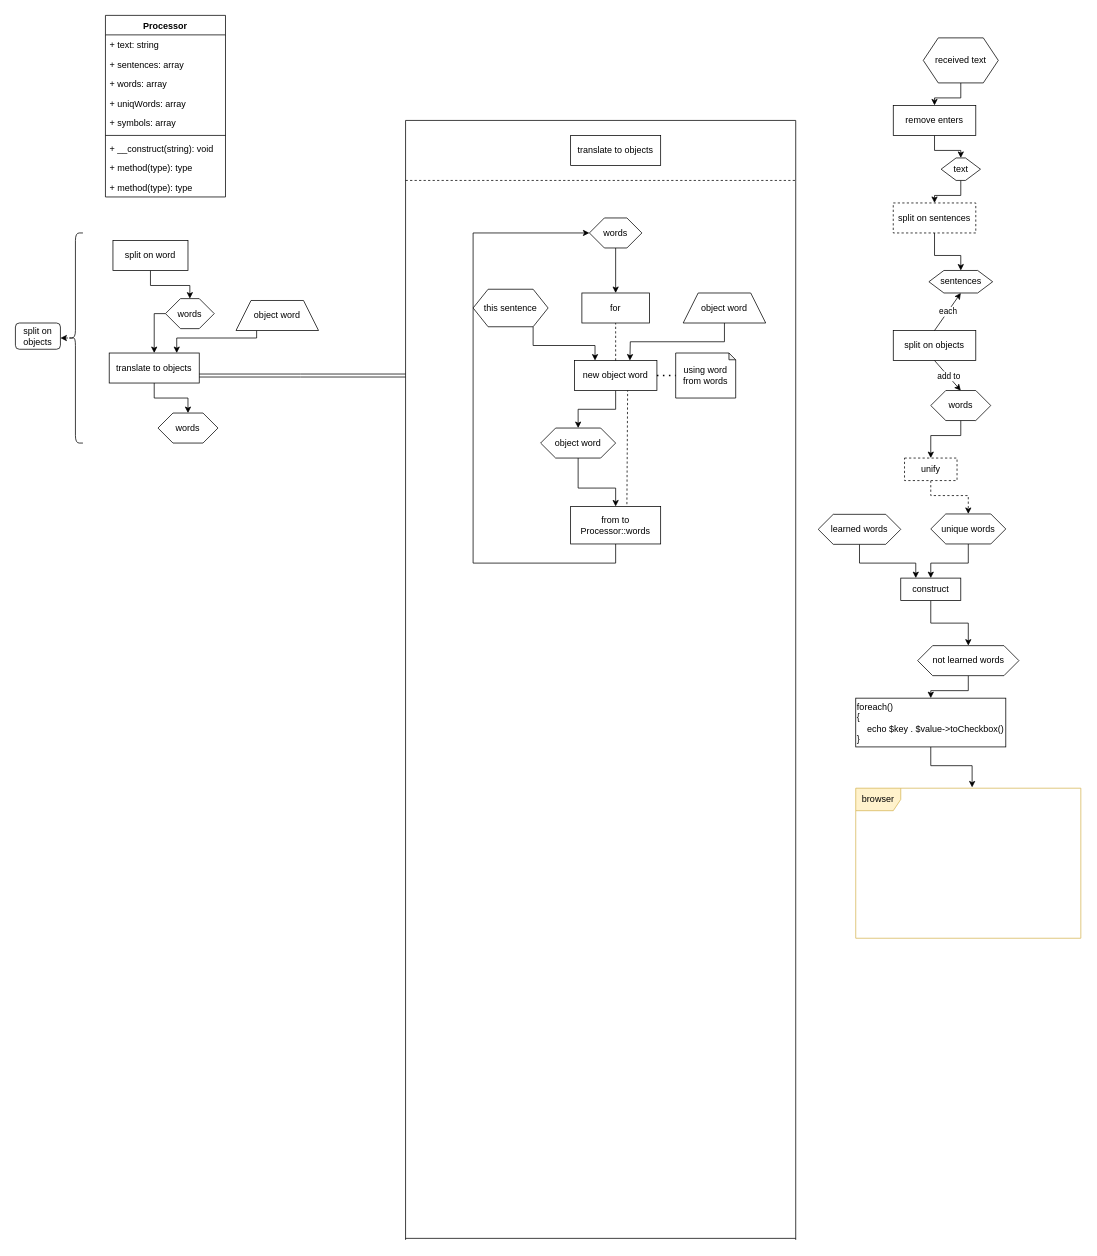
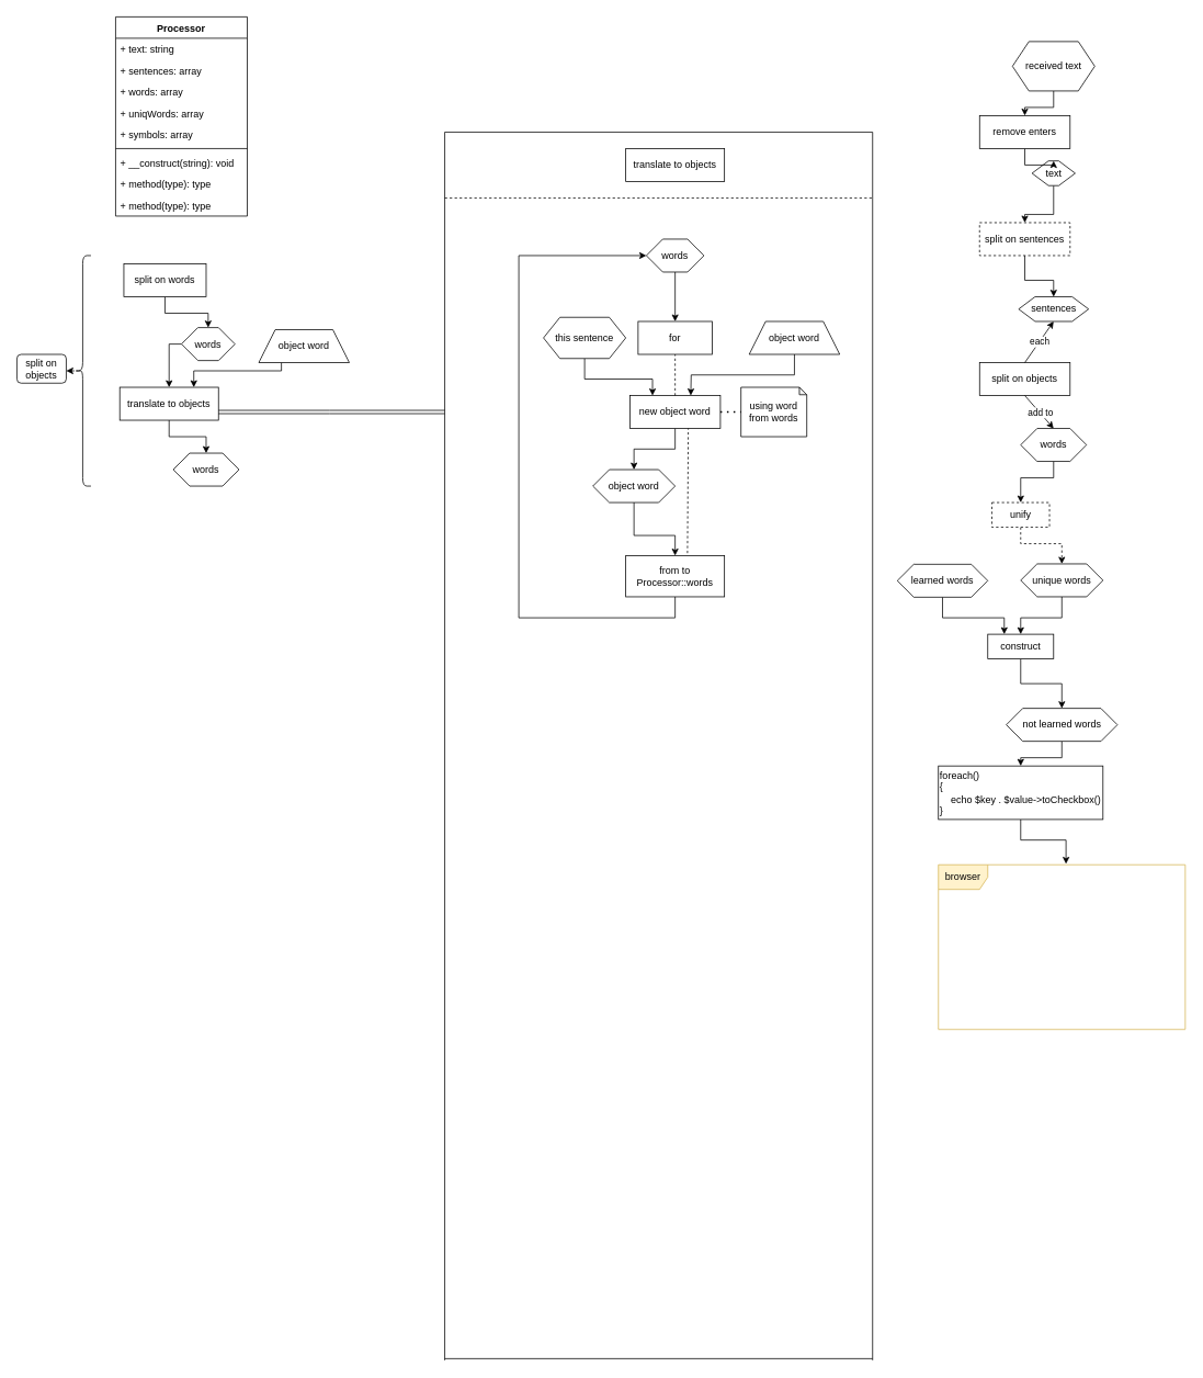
  <mxCell id="0" />
  <mxCell id="1" parent="0" />
  <mxCell id="2" style="edgeStyle=orthogonalEdgeStyle;rounded=0;orthogonalLoop=1;jettySize=auto;html=1;exitX=0.5;exitY=1;exitDx=0;exitDy=0;entryX=0.5;entryY=0;entryDx=0;entryDy=0;" parent="1" source="3" target="66" edge="1"><mxGeometry relative="1" as="geometry" /></mxCell>
  <mxCell id="3" value="received text" style="shape=hexagon;perimeter=hexagonPerimeter2;whiteSpace=wrap;html=1;fixedSize=1;" parent="1" vertex="1"><mxGeometry x="1230" y="50" width="100" height="60" as="geometry" /></mxCell>
  <mxCell id="4" style="edgeStyle=orthogonalEdgeStyle;rounded=0;orthogonalLoop=1;jettySize=auto;html=1;entryX=0.5;entryY=0;entryDx=0;entryDy=0;" parent="1" source="5" target="7" edge="1"><mxGeometry relative="1" as="geometry" /></mxCell>
- <mxCell id="5" value="split on word" style="whiteSpace=wrap;html=1;" parent="1" vertex="1"><mxGeometry x="150" y="320" width="100" height="40" as="geometry" /></mxCell>
+ <mxCell id="5" value="split on words" style="whiteSpace=wrap;html=1;" parent="1" vertex="1"><mxGeometry x="150" y="320" width="100" height="40" as="geometry" /></mxCell>
  <mxCell id="6" style="edgeStyle=orthogonalEdgeStyle;rounded=0;orthogonalLoop=1;jettySize=auto;html=1;entryX=0.5;entryY=0;entryDx=0;entryDy=0;" parent="1" source="7" target="28" edge="1"><mxGeometry relative="1" as="geometry"><Array as="points"><mxPoint x="205" y="418" /></Array></mxGeometry></mxCell>
  <mxCell id="7" value="words" style="shape=hexagon;perimeter=hexagonPerimeter2;whiteSpace=wrap;html=1;fixedSize=1;" parent="1" vertex="1"><mxGeometry x="220" y="397.5" width="65" height="40" as="geometry" /></mxCell>
  <mxCell id="8" style="edgeStyle=orthogonalEdgeStyle;rounded=0;orthogonalLoop=1;jettySize=auto;html=1;exitX=0.5;exitY=1;exitDx=0;exitDy=0;entryX=0.5;entryY=0;entryDx=0;entryDy=0;" parent="1" source="9" target="33" edge="1"><mxGeometry relative="1" as="geometry" /></mxCell>
  <mxCell id="9" value="words" style="shape=hexagon;perimeter=hexagonPerimeter2;whiteSpace=wrap;html=1;fixedSize=1;" parent="1" vertex="1"><mxGeometry x="785" y="290" width="70" height="40" as="geometry" /></mxCell>
  <mxCell id="10" style="edgeStyle=orthogonalEdgeStyle;rounded=0;orthogonalLoop=1;jettySize=auto;html=1;entryX=0.5;entryY=0;entryDx=0;entryDy=0;exitX=0.5;exitY=1;exitDx=0;exitDy=0;dashed=1;" parent="1" source="11" target="13" edge="1"><mxGeometry relative="1" as="geometry"><mxPoint x="1240" y="615" as="sourcePoint" /><Array as="points"><mxPoint x="1240" y="660" /><mxPoint x="1290" y="660" /></Array></mxGeometry></mxCell>
  <mxCell id="11" value="unify" style="whiteSpace=wrap;html=1;dashed=1;" parent="1" vertex="1"><mxGeometry x="1205" y="610" width="70" height="30" as="geometry" /></mxCell>
  <mxCell id="12" style="edgeStyle=orthogonalEdgeStyle;rounded=0;orthogonalLoop=1;jettySize=auto;html=1;exitX=0.5;exitY=1;exitDx=0;exitDy=0;" parent="1" source="13" target="17" edge="1"><mxGeometry relative="1" as="geometry"><Array as="points"><mxPoint x="1290" y="750" /><mxPoint x="1240" y="750" /></Array></mxGeometry></mxCell>
  <mxCell id="13" value="unique words" style="shape=hexagon;perimeter=hexagonPerimeter2;whiteSpace=wrap;html=1;fixedSize=1;" parent="1" vertex="1"><mxGeometry x="1240" y="684.5" width="100" height="40" as="geometry" /></mxCell>
  <mxCell id="14" style="edgeStyle=orthogonalEdgeStyle;rounded=0;orthogonalLoop=1;jettySize=auto;html=1;entryX=0.25;entryY=0;entryDx=0;entryDy=0;" parent="1" source="15" target="17" edge="1"><mxGeometry relative="1" as="geometry"><mxPoint x="1180" y="740" as="targetPoint" /><Array as="points"><mxPoint x="1145" y="750" /><mxPoint x="1220" y="750" /></Array></mxGeometry></mxCell>
  <mxCell id="15" value="learned words" style="shape=hexagon;perimeter=hexagonPerimeter2;whiteSpace=wrap;html=1;fixedSize=1;" parent="1" vertex="1"><mxGeometry x="1090" y="685" width="110" height="40" as="geometry" /></mxCell>
  <mxCell id="16" style="edgeStyle=orthogonalEdgeStyle;rounded=0;orthogonalLoop=1;jettySize=auto;html=1;exitX=0.5;exitY=1;exitDx=0;exitDy=0;" parent="1" source="17" target="19" edge="1"><mxGeometry relative="1" as="geometry"><Array as="points"><mxPoint x="1240" y="830" /><mxPoint x="1290" y="830" /></Array></mxGeometry></mxCell>
  <mxCell id="17" value="construct" style="whiteSpace=wrap;html=1;" parent="1" vertex="1"><mxGeometry x="1200" y="770" width="80" height="30" as="geometry" /></mxCell>
  <mxCell id="18" style="edgeStyle=orthogonalEdgeStyle;rounded=0;orthogonalLoop=1;jettySize=auto;html=1;entryX=0.5;entryY=0;entryDx=0;entryDy=0;exitX=0.5;exitY=1;exitDx=0;exitDy=0;" parent="1" source="19" target="21" edge="1"><mxGeometry relative="1" as="geometry"><mxPoint x="1290" y="895" as="sourcePoint" /></mxGeometry></mxCell>
  <mxCell id="19" value="not learned words" style="shape=hexagon;perimeter=hexagonPerimeter2;whiteSpace=wrap;html=1;fixedSize=1;" parent="1" vertex="1"><mxGeometry x="1222.5" y="860" width="135" height="40" as="geometry" /></mxCell>
  <mxCell id="20" style="edgeStyle=orthogonalEdgeStyle;rounded=0;orthogonalLoop=1;jettySize=auto;html=1;exitX=0.5;exitY=1;exitDx=0;exitDy=0;entryX=0.517;entryY=-0.005;entryDx=0;entryDy=0;entryPerimeter=0;" parent="1" source="21" target="22" edge="1"><mxGeometry relative="1" as="geometry"><Array as="points"><mxPoint x="1240" y="1020" /><mxPoint x="1295" y="1020" /></Array></mxGeometry></mxCell>
  <mxCell id="21" value="foreach()&lt;br&gt;&lt;div&gt;&lt;span&gt;{&lt;/span&gt;&lt;/div&gt;&amp;nbsp; &amp;nbsp; echo $key . $value-&amp;gt;toCheckbox()&lt;br&gt;}" style="whiteSpace=wrap;html=1;align=left;" parent="1" vertex="1"><mxGeometry x="1140" y="930" width="200" height="65" as="geometry" /></mxCell>
  <mxCell id="22" value="browser" style="shape=umlFrame;whiteSpace=wrap;html=1;fillColor=#fff2cc;strokeColor=#d6b656;shadow=0;sketch=0;noLabel=0;" parent="1" vertex="1"><mxGeometry x="1140" y="1050" width="300" height="200" as="geometry" /></mxCell>
  <mxCell id="23" style="edgeStyle=orthogonalEdgeStyle;rounded=0;orthogonalLoop=1;jettySize=auto;html=1;exitX=0.25;exitY=1;exitDx=0;exitDy=0;entryX=0.75;entryY=0;entryDx=0;entryDy=0;" parent="1" source="24" target="28" edge="1"><mxGeometry relative="1" as="geometry"><Array as="points"><mxPoint x="342" y="450" /><mxPoint x="235" y="450" /></Array></mxGeometry></mxCell>
  <mxCell id="24" value="object word" style="shape=trapezoid;perimeter=trapezoidPerimeter;whiteSpace=wrap;html=1;fixedSize=1;" parent="1" vertex="1"><mxGeometry x="314" y="400" width="110" height="40" as="geometry" /></mxCell>
  <mxCell id="25" style="edgeStyle=orthogonalEdgeStyle;rounded=0;orthogonalLoop=1;jettySize=auto;html=1;exitX=0.5;exitY=1;exitDx=0;exitDy=0;" parent="1" source="26" edge="1"><mxGeometry relative="1" as="geometry"><mxPoint x="839" y="480" as="targetPoint" /></mxGeometry></mxCell>
  <mxCell id="26" value="object word" style="shape=trapezoid;perimeter=trapezoidPerimeter;whiteSpace=wrap;html=1;fixedSize=1;" parent="1" vertex="1"><mxGeometry x="910" y="390" width="110" height="40" as="geometry" /></mxCell>
  <mxCell id="27" style="edgeStyle=orthogonalEdgeStyle;rounded=0;orthogonalLoop=1;jettySize=auto;html=1;entryX=0.5;entryY=0;entryDx=0;entryDy=0;" parent="1" source="28" target="30" edge="1"><mxGeometry relative="1" as="geometry" /></mxCell>
  <mxCell id="28" value="translate to objects" style="whiteSpace=wrap;html=1;" parent="1" vertex="1"><mxGeometry x="145" y="470" width="120" height="40" as="geometry" /></mxCell>
  <mxCell id="29" value="translate to objects" style="whiteSpace=wrap;html=1;" parent="1" vertex="1"><mxGeometry x="760" y="180" width="120" height="40" as="geometry" /></mxCell>
  <mxCell id="30" value="words" style="shape=hexagon;perimeter=hexagonPerimeter2;whiteSpace=wrap;html=1;fixedSize=1;" parent="1" vertex="1"><mxGeometry x="210" y="550" width="80" height="40" as="geometry" /></mxCell>
  <mxCell id="31" style="edgeStyle=orthogonalEdgeStyle;rounded=0;orthogonalLoop=1;jettySize=auto;html=1;entryX=0.5;entryY=0;entryDx=0;entryDy=0;" parent="1" source="32" target="11" edge="1"><mxGeometry relative="1" as="geometry"><Array as="points"><mxPoint x="1280" y="580" /><mxPoint x="1240" y="580" /></Array></mxGeometry></mxCell>
  <mxCell id="32" value="words" style="shape=hexagon;perimeter=hexagonPerimeter2;whiteSpace=wrap;html=1;fixedSize=1;" parent="1" vertex="1"><mxGeometry x="1240" y="520" width="80" height="40" as="geometry" /></mxCell>
  <mxCell id="33" value="for" style="whiteSpace=wrap;html=1;" parent="1" vertex="1"><mxGeometry x="775" y="390" width="90" height="40" as="geometry" /></mxCell>
  <mxCell id="34" style="edgeStyle=orthogonalEdgeStyle;rounded=0;orthogonalLoop=1;jettySize=auto;html=1;exitX=0.5;exitY=1;exitDx=0;exitDy=0;entryX=0.5;entryY=0;entryDx=0;entryDy=0;" parent="1" source="35" target="56" edge="1"><mxGeometry relative="1" as="geometry" /></mxCell>
  <mxCell id="35" value="new object word" style="whiteSpace=wrap;html=1;" parent="1" vertex="1"><mxGeometry x="765" y="480" width="110" height="40" as="geometry" /></mxCell>
  <mxCell id="36" style="edgeStyle=orthogonalEdgeStyle;rounded=0;orthogonalLoop=1;jettySize=auto;html=1;entryX=0;entryY=0.5;entryDx=0;entryDy=0;" parent="1" source="37" target="9" edge="1"><mxGeometry relative="1" as="geometry"><Array as="points"><mxPoint x="820" y="750" /><mxPoint x="630" y="750" /><mxPoint x="630" y="310" /></Array></mxGeometry></mxCell>
  <mxCell id="37" value="from to Processor::words" style="whiteSpace=wrap;html=1;" parent="1" vertex="1"><mxGeometry x="760" y="674.5" width="120" height="50" as="geometry" /></mxCell>
  <mxCell id="38" value="using word from words" style="shape=note;whiteSpace=wrap;html=1;backgroundOutline=1;darkOpacity=0.05;size=9;" parent="1" vertex="1"><mxGeometry x="900" y="470" width="80" height="60" as="geometry" /></mxCell>
  <mxCell id="39" value="" style="shape=link;html=1;exitX=1;exitY=0.75;exitDx=0;exitDy=0;" parent="1" source="28" edge="1"><mxGeometry width="100" relative="1" as="geometry"><mxPoint x="270" y="500" as="sourcePoint" /><mxPoint x="540" y="500" as="targetPoint" /><Array as="points"><mxPoint x="400" y="500" /></Array></mxGeometry></mxCell>
  <mxCell id="40" value="" style="endArrow=none;html=1;" parent="1" edge="1"><mxGeometry width="50" height="50" relative="1" as="geometry"><mxPoint x="540" y="1652" as="sourcePoint" /><mxPoint x="540" y="160" as="targetPoint" /></mxGeometry></mxCell>
  <mxCell id="41" value="" style="endArrow=none;html=1;" parent="1" edge="1"><mxGeometry width="50" height="50" relative="1" as="geometry"><mxPoint x="1060" y="1652" as="sourcePoint" /><mxPoint x="1060" y="160" as="targetPoint" /></mxGeometry></mxCell>
  <mxCell id="42" value="" style="endArrow=none;html=1;" parent="1" edge="1"><mxGeometry width="50" height="50" relative="1" as="geometry"><mxPoint x="540" y="1650" as="sourcePoint" /><mxPoint x="1060" y="1650" as="targetPoint" /></mxGeometry></mxCell>
  <mxCell id="43" value="" style="endArrow=none;html=1;" parent="1" edge="1"><mxGeometry width="50" height="50" relative="1" as="geometry"><mxPoint x="540" y="160" as="sourcePoint" /><mxPoint x="1060" y="160" as="targetPoint" /></mxGeometry></mxCell>
  <mxCell id="44" value="" style="endArrow=none;dashed=1;html=1;" parent="1" edge="1"><mxGeometry width="50" height="50" relative="1" as="geometry"><mxPoint x="540" y="240" as="sourcePoint" /><mxPoint x="1060" y="240" as="targetPoint" /></mxGeometry></mxCell>
  <mxCell id="45" value="" style="edgeStyle=orthogonalEdgeStyle;rounded=0;orthogonalLoop=1;jettySize=auto;html=1;" parent="1" source="46" target="47" edge="1"><mxGeometry relative="1" as="geometry"><Array as="points"><mxPoint x="1245" y="340" /><mxPoint x="1280" y="340" /></Array></mxGeometry></mxCell>
  <mxCell id="46" value="split on sentences" style="whiteSpace=wrap;html=1;dashed=1;" parent="1" vertex="1"><mxGeometry x="1190" y="270" width="110" height="40" as="geometry" /></mxCell>
  <mxCell id="47" value="sentences" style="shape=hexagon;perimeter=hexagonPerimeter2;whiteSpace=wrap;html=1;fixedSize=1;" parent="1" vertex="1"><mxGeometry x="1237.5" y="360" width="85" height="30" as="geometry" /></mxCell>
  <mxCell id="48" style="edgeStyle=orthogonalEdgeStyle;rounded=0;orthogonalLoop=1;jettySize=auto;html=1;exitX=0.5;exitY=1;exitDx=0;exitDy=0;entryX=0.5;entryY=0;entryDx=0;entryDy=0;" parent="1" source="49" target="46" edge="1"><mxGeometry relative="1" as="geometry"><Array as="points"><mxPoint x="1280" y="260" /><mxPoint x="1245" y="260" /></Array></mxGeometry></mxCell>
- <mxCell id="49" value="text" style="shape=hexagon;perimeter=hexagonPerimeter2;whiteSpace=wrap;html=1;fixedSize=1;" parent="1" vertex="1"><mxGeometry x="1253.75" y="210" width="52.5" height="30" as="geometry" /></mxCell>
+ <mxCell id="49" value="text" style="shape=hexagon;perimeter=hexagonPerimeter2;whiteSpace=wrap;html=1;fixedSize=1;" parent="1" vertex="1"><mxGeometry x="1253.75" y="195" width="52.5" height="30" as="geometry" /></mxCell>
  <mxCell id="50" value="split on objects" style="whiteSpace=wrap;html=1;fillColor=#ffffff;" parent="1" vertex="1"><mxGeometry x="1190" y="440" width="110" height="40" as="geometry" /></mxCell>
  <mxCell id="51" value="" style="endArrow=classic;html=1;entryX=0.5;entryY=1;entryDx=0;entryDy=0;exitX=0.5;exitY=0;exitDx=0;exitDy=0;" parent="1" source="50" target="47" edge="1"><mxGeometry relative="1" as="geometry"><mxPoint x="780" y="480" as="sourcePoint" /><mxPoint x="880" y="480" as="targetPoint" /></mxGeometry></mxCell>
  <mxCell id="52" value="each" style="edgeLabel;resizable=0;html=1;align=center;verticalAlign=middle;" parent="51" connectable="0" vertex="1"><mxGeometry relative="1" as="geometry" /></mxCell>
  <mxCell id="53" value="" style="endArrow=classic;html=1;entryX=0.5;entryY=0;entryDx=0;entryDy=0;exitX=0.5;exitY=1;exitDx=0;exitDy=0;" parent="1" source="50" target="32" edge="1"><mxGeometry relative="1" as="geometry"><mxPoint x="780" y="480" as="sourcePoint" /><mxPoint x="880" y="480" as="targetPoint" /></mxGeometry></mxCell>
  <mxCell id="54" value="add to" style="edgeLabel;resizable=0;html=1;align=center;verticalAlign=middle;" parent="53" connectable="0" vertex="1"><mxGeometry relative="1" as="geometry"><mxPoint x="1" as="offset" /></mxGeometry></mxCell>
  <mxCell id="55" style="edgeStyle=orthogonalEdgeStyle;rounded=0;orthogonalLoop=1;jettySize=auto;html=1;exitX=0.5;exitY=1;exitDx=0;exitDy=0;entryX=0.5;entryY=0;entryDx=0;entryDy=0;" parent="1" source="56" target="37" edge="1"><mxGeometry relative="1" as="geometry"><Array as="points"><mxPoint x="770" y="650" /><mxPoint x="820" y="650" /></Array></mxGeometry></mxCell>
  <mxCell id="56" value="object word" style="shape=hexagon;perimeter=hexagonPerimeter2;whiteSpace=wrap;html=1;fixedSize=1;" parent="1" vertex="1"><mxGeometry x="720" y="570" width="100" height="40" as="geometry" /></mxCell>
  <mxCell id="57" style="edgeStyle=orthogonalEdgeStyle;rounded=0;orthogonalLoop=1;jettySize=auto;html=1;entryX=0.25;entryY=0;entryDx=0;entryDy=0;" edge="1" parent="1" source="58" target="35"><mxGeometry relative="1" as="geometry"><Array as="points"><mxPoint x="710" y="460" /><mxPoint x="793" y="460" /></Array></mxGeometry></mxCell>
- <mxCell id="58" value="this sentence" style="shape=hexagon;perimeter=hexagonPerimeter2;whiteSpace=wrap;html=1;fixedSize=1;fillColor=#ffffff;" parent="1" vertex="1"><mxGeometry x="630" y="385" width="100" height="50" as="geometry" /></mxCell>
+ <mxCell id="58" value="this sentence" style="shape=hexagon;perimeter=hexagonPerimeter2;whiteSpace=wrap;html=1;fixedSize=1;fillColor=#ffffff;" parent="1" vertex="1"><mxGeometry x="660" y="385" width="100" height="50" as="geometry" /></mxCell>
  <mxCell id="59" value="" style="endArrow=none;dashed=1;html=1;dashPattern=1 3;strokeWidth=2;entryX=0;entryY=0.5;entryDx=0;entryDy=0;entryPerimeter=0;exitX=1;exitY=0.5;exitDx=0;exitDy=0;" parent="1" source="35" target="38" edge="1"><mxGeometry width="50" height="50" relative="1" as="geometry"><mxPoint x="810" y="880" as="sourcePoint" /><mxPoint x="860" y="830" as="targetPoint" /></mxGeometry></mxCell>
  <mxCell id="60" value="" style="endArrow=none;dashed=1;html=1;entryX=0.5;entryY=1;entryDx=0;entryDy=0;exitX=0.5;exitY=0;exitDx=0;exitDy=0;" parent="1" source="35" target="33" edge="1"><mxGeometry width="50" height="50" relative="1" as="geometry"><mxPoint x="810" y="710" as="sourcePoint" /><mxPoint x="860" y="660" as="targetPoint" /></mxGeometry></mxCell>
  <mxCell id="61" value="" style="endArrow=none;dashed=1;html=1;entryX=0.645;entryY=1;entryDx=0;entryDy=0;entryPerimeter=0;exitX=0.625;exitY=-0.06;exitDx=0;exitDy=0;exitPerimeter=0;" parent="1" target="35" edge="1" source="37"><mxGeometry width="50" height="50" relative="1" as="geometry"><mxPoint x="836" y="659" as="sourcePoint" /><mxPoint x="860" y="660" as="targetPoint" /><Array as="points" /></mxGeometry></mxCell>
  <mxCell id="62" value="" style="edgeStyle=orthogonalEdgeStyle;rounded=0;orthogonalLoop=1;jettySize=auto;html=1;" parent="1" source="63" target="64" edge="1"><mxGeometry relative="1" as="geometry"><Array as="points"><mxPoint x="70" y="448" /><mxPoint x="70" y="448" /></Array></mxGeometry></mxCell>
  <mxCell id="63" value="" style="shape=curlyBracket;whiteSpace=wrap;html=1;rounded=1;fillColor=#ffffff;size=0.5;direction=east;" parent="1" vertex="1"><mxGeometry x="90" y="310" width="20" height="280" as="geometry" /></mxCell>
  <mxCell id="64" value="split on objects" style="whiteSpace=wrap;html=1;rounded=1;" parent="1" vertex="1"><mxGeometry x="20" y="430" width="60" height="35" as="geometry" /></mxCell>
  <mxCell id="65" style="edgeStyle=orthogonalEdgeStyle;rounded=0;orthogonalLoop=1;jettySize=auto;html=1;exitX=0.5;exitY=1;exitDx=0;exitDy=0;entryX=0.5;entryY=0;entryDx=0;entryDy=0;" parent="1" source="66" target="49" edge="1"><mxGeometry relative="1" as="geometry"><Array as="points"><mxPoint x="1245" y="200" /><mxPoint x="1280" y="200" /></Array></mxGeometry></mxCell>
  <mxCell id="66" value="remove enters" style="whiteSpace=wrap;html=1;fillColor=#ffffff;" parent="1" vertex="1"><mxGeometry x="1190" y="140" width="110" height="40" as="geometry" /></mxCell>
  <mxCell id="67" value="Processor" style="swimlane;fontStyle=1;align=center;verticalAlign=top;childLayout=stackLayout;horizontal=1;startSize=26;horizontalStack=0;resizeParent=1;resizeParentMax=0;resizeLast=0;collapsible=1;marginBottom=0;" parent="1" vertex="1"><mxGeometry x="140" y="20" width="160" height="242" as="geometry"><mxRectangle x="1020" y="-300" width="90" height="26" as="alternateBounds" /></mxGeometry></mxCell>
  <mxCell id="68" value="+ text: string" style="text;strokeColor=none;fillColor=none;align=left;verticalAlign=top;spacingLeft=4;spacingRight=4;overflow=hidden;rotatable=0;points=[[0,0.5],[1,0.5]];portConstraint=eastwest;" parent="67" vertex="1"><mxGeometry y="26" width="160" height="26" as="geometry" /></mxCell>
  <mxCell id="69" value="+ sentences: array" style="text;strokeColor=none;fillColor=none;align=left;verticalAlign=top;spacingLeft=4;spacingRight=4;overflow=hidden;rotatable=0;points=[[0,0.5],[1,0.5]];portConstraint=eastwest;" parent="67" vertex="1"><mxGeometry y="52" width="160" height="26" as="geometry" /></mxCell>
  <mxCell id="70" value="+ words: array" style="text;strokeColor=none;fillColor=none;align=left;verticalAlign=top;spacingLeft=4;spacingRight=4;overflow=hidden;rotatable=0;points=[[0,0.5],[1,0.5]];portConstraint=eastwest;" parent="67" vertex="1"><mxGeometry y="78" width="160" height="26" as="geometry" /></mxCell>
  <mxCell id="71" value="+ uniqWords: array" style="text;strokeColor=none;fillColor=none;align=left;verticalAlign=top;spacingLeft=4;spacingRight=4;overflow=hidden;rotatable=0;points=[[0,0.5],[1,0.5]];portConstraint=eastwest;" parent="67" vertex="1"><mxGeometry y="104" width="160" height="26" as="geometry" /></mxCell>
  <mxCell id="72" value="+ symbols: array" style="text;strokeColor=none;fillColor=none;align=left;verticalAlign=top;spacingLeft=4;spacingRight=4;overflow=hidden;rotatable=0;points=[[0,0.5],[1,0.5]];portConstraint=eastwest;" parent="67" vertex="1"><mxGeometry y="130" width="160" height="26" as="geometry" /></mxCell>
  <mxCell id="73" value="" style="line;strokeWidth=1;fillColor=none;align=left;verticalAlign=middle;spacingTop=-1;spacingLeft=3;spacingRight=3;rotatable=0;labelPosition=right;points=[];portConstraint=eastwest;" parent="67" vertex="1"><mxGeometry y="156" width="160" height="8" as="geometry" /></mxCell>
  <mxCell id="74" value="+ __construct(string): void" style="text;strokeColor=none;fillColor=none;align=left;verticalAlign=top;spacingLeft=4;spacingRight=4;overflow=hidden;rotatable=0;points=[[0,0.5],[1,0.5]];portConstraint=eastwest;" parent="67" vertex="1"><mxGeometry y="164" width="160" height="26" as="geometry" /></mxCell>
  <mxCell id="75" value="+ method(type): type" style="text;strokeColor=none;fillColor=none;align=left;verticalAlign=top;spacingLeft=4;spacingRight=4;overflow=hidden;rotatable=0;points=[[0,0.5],[1,0.5]];portConstraint=eastwest;" parent="67" vertex="1"><mxGeometry y="190" width="160" height="26" as="geometry" /></mxCell>
  <mxCell id="76" value="+ method(type): type" style="text;strokeColor=none;fillColor=none;align=left;verticalAlign=top;spacingLeft=4;spacingRight=4;overflow=hidden;rotatable=0;points=[[0,0.5],[1,0.5]];portConstraint=eastwest;" parent="67" vertex="1"><mxGeometry y="216" width="160" height="26" as="geometry" /></mxCell>
